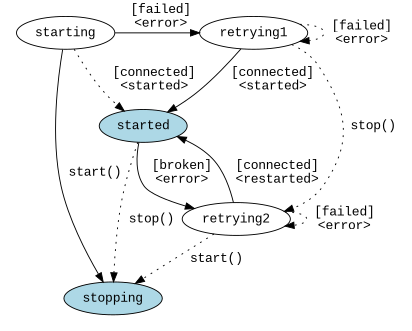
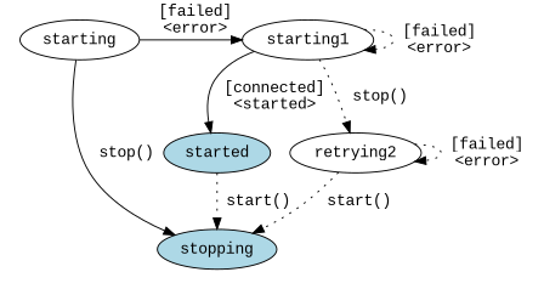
  digraph {
    fontname="Liberation Mono"
    fontsize=12
    node [fillcolor=white fontname="Liberation Mono" style=filled]
    edge [fontname="Liberation Mono" style=dotted]
    starting
-   retrying1
+   retrying1 [label=starting1]
    stopping [fillcolor=lightblue]
    started [fillcolor=lightblue]
    retrying2
    subgraph sub_1 {
      rank=same
      starting
      retrying1
    }
    starting -> retrying1 [label=" [failed]\l <error>" style=solid]
-   starting -> stopping [label=" start()" style=solid weight=1]
-   starting -> started [label=" [connected]\l <started>"]
+   starting -> stopping [label=" stop()" style=solid weight=1]
    retrying1 -> retrying1 [label=" [failed]\l <error>"]
    retrying1 -> started [label=" [connected]\l <started>" style=solid]
    retrying1 -> retrying2 [label=" stop()"]
-   started -> stopping [label=" stop()"]
-   started -> retrying2 [label=" [broken]\l <error>" style=solid]
+   started -> stopping [label=" start()"]
    retrying2 -> stopping [label=" start()"]
-   retrying2 -> started [label=" [connected]\l <restarted>" style=solid]
    retrying2 -> retrying2 [label=" [failed]\l <error>"]
  }
